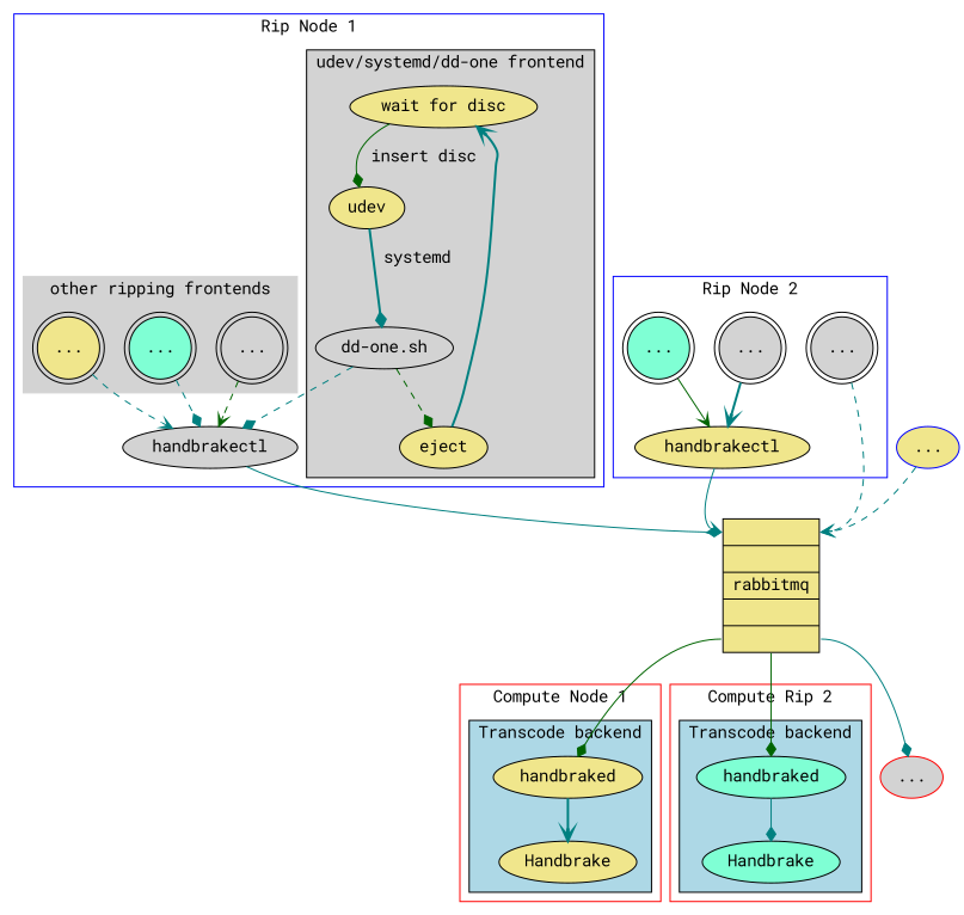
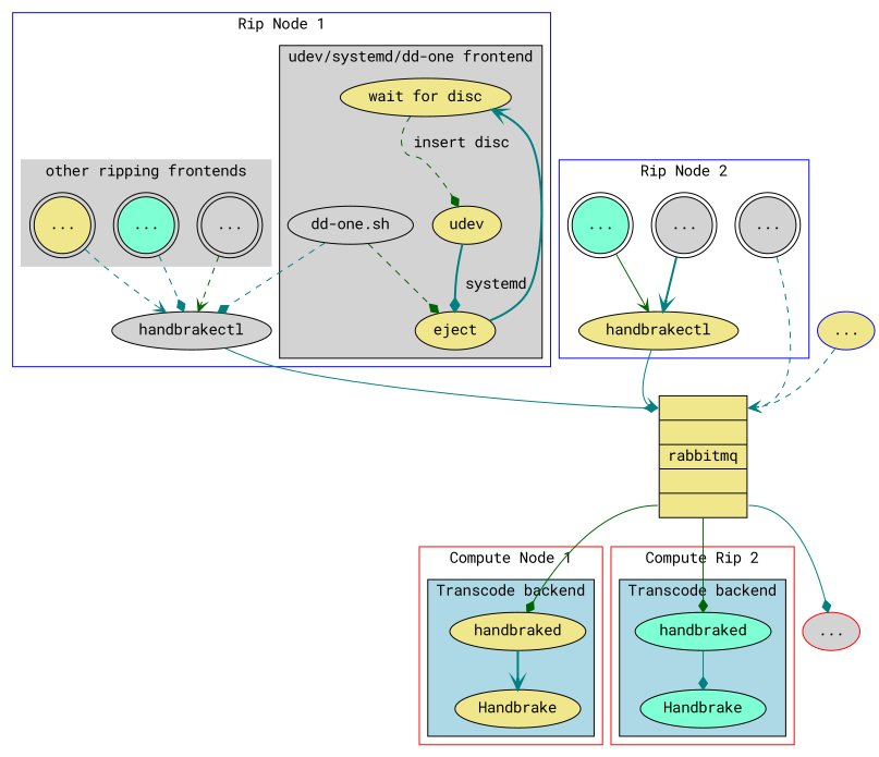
  digraph {
    fontname="Roboto Mono"
    node [fillcolor=khaki fontname="Roboto Mono" style=filled]
    edge [arrowhead=diamond color=teal fontname="Roboto Mono" style=solid]
    "wait for disc"
    udev
    "dd-one.sh" [fillcolor=lightgrey]
    eject
    n5 [fillcolor=aquamarine label="..." shape=doublecircle]
    n6 [fillcolor=lightgrey label="..." shape=doublecircle]
    n7 [label="..." shape=doublecircle]
    handbrakectl [fillcolor=lightgrey]
    n9 [fillcolor=lightgrey label="..." shape=doublecircle]
    n10 [label=handbrakectl]
    n11 [fillcolor=aquamarine label="..." shape=doublecircle]
    n12 [fillcolor=lightgrey label="..." shape=doublecircle]
    n13 [label=handbraked]
    n14 [label=Handbrake]
    n15 [fillcolor=aquamarine label=handbraked]
    n16 [fillcolor=aquamarine label=Handbrake]
    n17 [label="{ <f0> | <f1> | <f2> rabbitmq | <f3> | <f4> }" shape=record]
    n18 [color=red fillcolor=lightgrey label="..."]
    n19 [color=blue label="..."]
    subgraph cluster_1 {
      color=blue
      label="Rip Node 1"
      handbrakectl
      subgraph cluster_2 {
        color=black
        fillcolor=lightgrey
        label="udev/systemd/dd-one frontend"
        style=filled
        "wait for disc"
        udev
        "dd-one.sh"
        eject
      }
      subgraph cluster_3 {
        color=lightgrey
        label="other ripping frontends"
        style=filled
        n5
        n6
        n7
      }
    }
    subgraph cluster_4 {
      color=blue
      label="Rip Node 2"
      n9
      n10
      n11
      n12
    }
    subgraph cluster_5 {
      color=red
      label="Compute Node 1"
      subgraph cluster_6 {
        color=black
        fillcolor=lightblue
        label="Transcode backend"
        style=filled
        n13
        n14
      }
    }
    subgraph cluster_7 {
      color=red
      label="Compute Rip 2"
      subgraph cluster_8 {
        color=black
        fillcolor=lightblue
        label="Transcode backend"
        style=filled
        n15
        n16
      }
    }
-   "wait for disc" -> udev [color=darkgreen label=" insert disc  "]
-   udev -> "dd-one.sh" [label=" systemd" style=bold]
+   "wait for disc" -> udev [color=darkgreen label=" insert disc  " style=dashed]
+   udev -> eject [label=" systemd" style=bold]
    "dd-one.sh" -> eject [color=darkgreen style=dashed]
    "dd-one.sh" -> handbrakectl [style=dashed]
    eject -> "wait for disc" [arrowhead=vee style=bold]
    n5 -> handbrakectl [style=dashed]
    n6 -> handbrakectl [arrowhead=vee color=darkgreen style=dashed]
    n7 -> handbrakectl [arrowhead=vee style=dashed]
    handbrakectl -> n17 [headport=f0]
    n9 -> n10 [arrowhead=vee style=bold]
    n10 -> n17 [arrowhead=vee headport=f0]
    n11 -> n10 [arrowhead=vee color=darkgreen]
    n12 -> n17 [arrowhead=vee headport=f0 style=dashed]
    n13 -> n14 [arrowhead=vee style=bold]
    n15 -> n16
    n17 -> n13 [color=darkgreen tailport=f4]
    n17 -> n15 [color=darkgreen tailport=f4]
    n17 -> n18 [tailport=f4]
    n19 -> n17 [arrowhead=vee headport=f0 style=dashed]
  }
